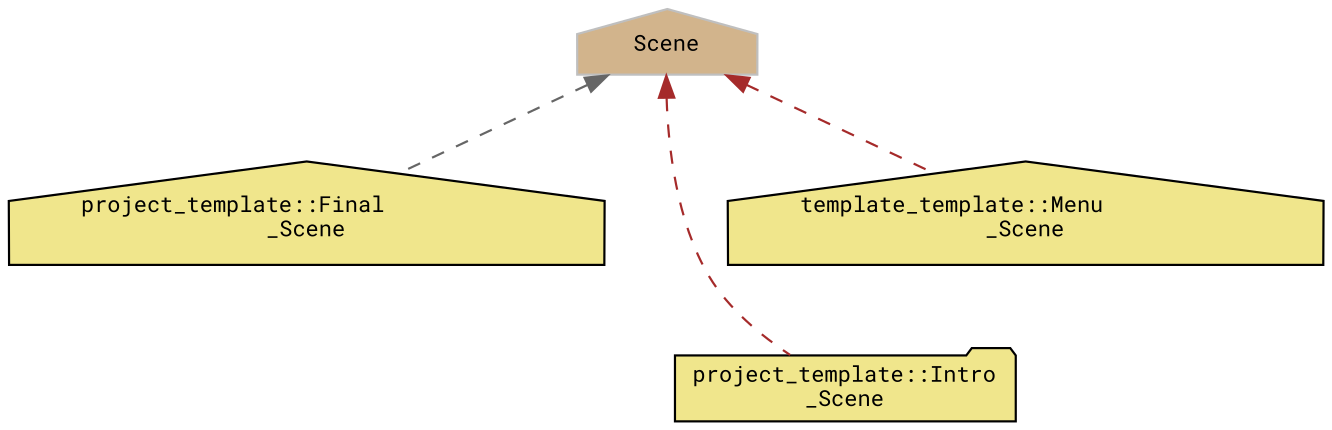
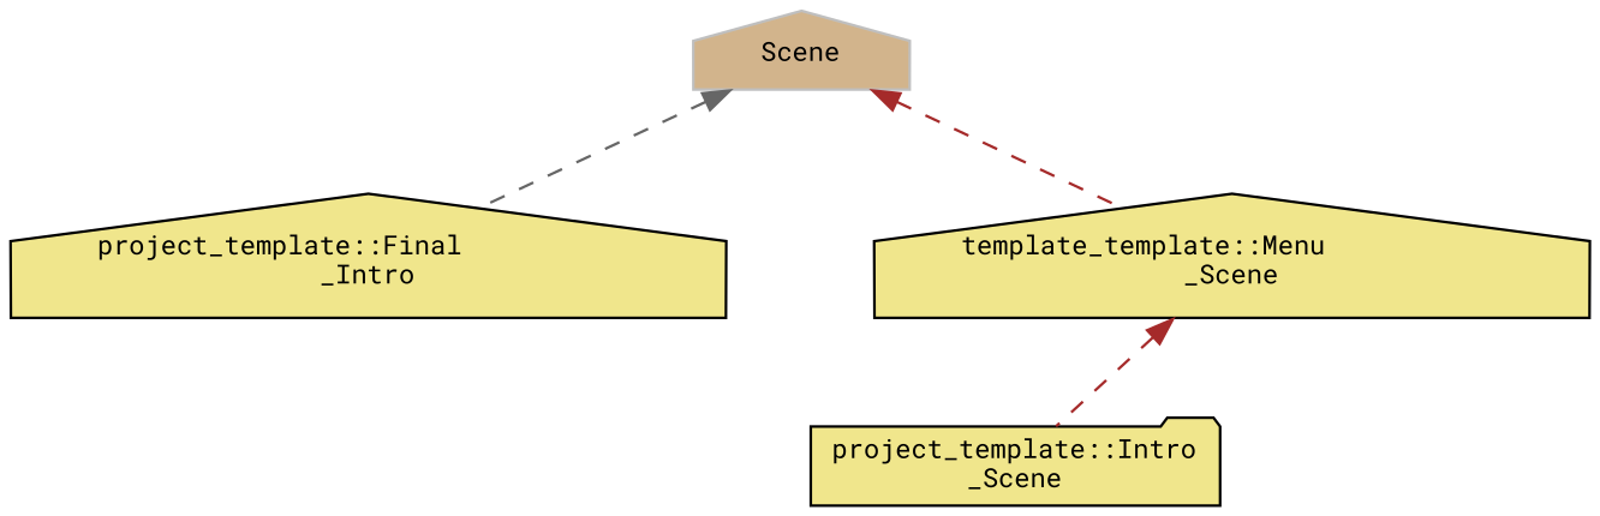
  digraph {
    fontname="Roboto Mono"
    rankdir=TB
    node [color=black fillcolor=khaki fontname="Roboto Mono" fontsize=10 shape=house style=filled]
    edge [color=brown dir=back fontname="Roboto Mono" fontsize=10 labelfontname=Helvetica labelfontsize=10 style=dashed]
    n1 [color=grey75 fillcolor=tan height=0.2 label=Scene width=0.4]
-   n2 [height=0.2 label="project_template::Final\l_Scene" width=0.4]
+   n2 [height=0.2 label="project_template::Final\l_Intro" width=0.4]
    n3 [height=0.2 label="project_template::Intro\l_Scene" shape=folder width=0.4]
    n4 [height=0.2 label="template_template::Menu\l_Scene" width=0.4]
    n1 -> n2 [color=gray40]
-   n1 -> n3
+   n4 -> n3
    n1 -> n4
  }
